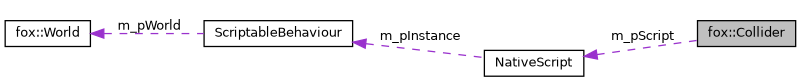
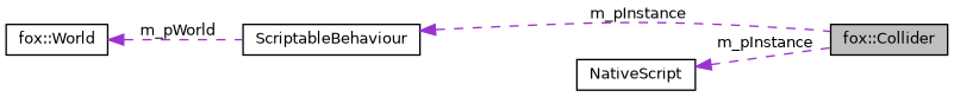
  digraph {
    rankdir=LR
    node [color=black fillcolor=white fontname=Helvetica fontsize=10 shape=record style=filled]
    edge [color=darkorchid3 dir=back fontname=Helvetica fontsize=10 labelfontname=Helvetica labelfontsize=10 style=dashed]
    n1 [fillcolor=grey75 fontcolor=black height=0.2 label="fox::Collider" width=0.4]
    n2 [height=0.2 label=NativeScript width=0.4]
    n3 [height=0.2 label="fox::World" width=0.4]
    n4 [height=0.2 label=ScriptableBehaviour width=0.4]
-   n2 -> n1 [label=" m_pScript"]
+   n2 -> n1 [label=" m_pInstance"]
    n3 -> n4 [label=" m_pWorld"]
-   n4 -> n2 [label=" m_pInstance"]
+   n4 -> n1 [label=" m_pInstance"]
  }
